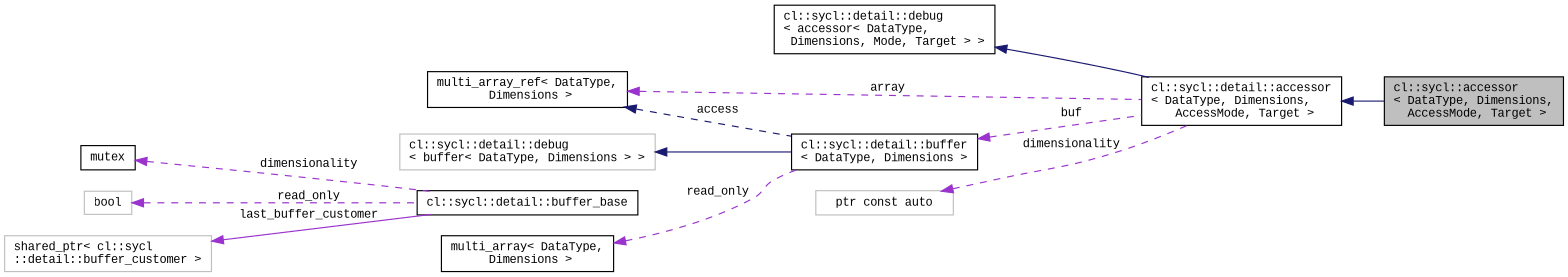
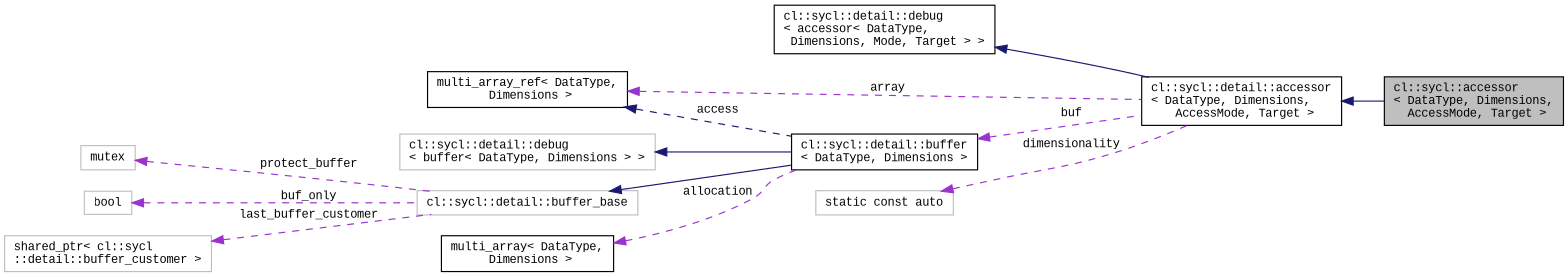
  digraph {
    fontname="Liberation Mono"
    rankdir=LR
    node [color=black fontname="Liberation Mono" fontsize=10 shape=record]
    edge [color=darkorchid3 dir=back fontname="Liberation Mono" fontsize=10 labelfontname=Helvetica labelfontsize=10 style=dashed]
    n1 [fillcolor=grey75 fontcolor=black height=0.2 label="cl::sycl::accessor\l\< DataType, Dimensions,\l AccessMode, Target \>" style=filled width=0.4]
    n2 [height=0.2 label="cl::sycl::detail::accessor\l\< DataType, Dimensions,\l AccessMode, Target \>" width=0.4]
    n3 [height=0.2 label="cl::sycl::detail::debug\l\< accessor\< DataType,\l Dimensions, Mode, Target \> \>" width=0.4]
    n4 [height=0.2 label="multi_array_ref\< DataType,\l Dimensions \>" width=0.4]
    n5 [height=0.2 label="cl::sycl::detail::buffer\l\< DataType, Dimensions \>" width=0.4]
    n6 [color=grey75 height=0.2 label="cl::sycl::detail::debug\l\< buffer\< DataType, Dimensions \> \>" width=0.4]
-   n7 [height=0.2 label="cl::sycl::detail::buffer_base" width=0.4]
-   n8 [height=0.2 label=mutex width=0.4]
+   n7 [color=grey75 height=0.2 label="cl::sycl::detail::buffer_base" width=0.4]
+   n8 [color=grey75 height=0.2 label=mutex width=0.4]
    n9 [color=grey75 height=0.2 label=bool width=0.4]
    n10 [color=grey75 height=0.2 label="shared_ptr\< cl::sycl\l::detail::buffer_customer \>" width=0.4]
    n11 [height=0.2 label="multi_array\< DataType,\l Dimensions \>" width=0.4]
-   n12 [color=grey75 height=0.2 label="ptr const auto" width=0.4]
+   n12 [color=grey75 height=0.2 label="static const auto" width=0.4]
    n2 -> n1 [color=midnightblue style=solid]
    n3 -> n2 [color=midnightblue style=solid]
    n4 -> n2 [label=" array"]
    n4 -> n5 [color=midnightblue label=" access"]
    n5 -> n2 [label=" buf"]
    n6 -> n5 [color=midnightblue style=solid]
-   n8 -> n7 [label=" dimensionality"]
-   n9 -> n7 [label=" read_only"]
-   n10 -> n7 [label=" last_buffer_customer" style=solid]
-   n11 -> n5 [label=" read_only"]
+   n7 -> n5 [color=midnightblue style=solid]
+   n8 -> n7 [label=" protect_buffer"]
+   n9 -> n7 [label=" buf_only"]
+   n10 -> n7 [label=" last_buffer_customer"]
+   n11 -> n5 [label=" allocation"]
    n12 -> n2 [label=" dimensionality"]
  }
